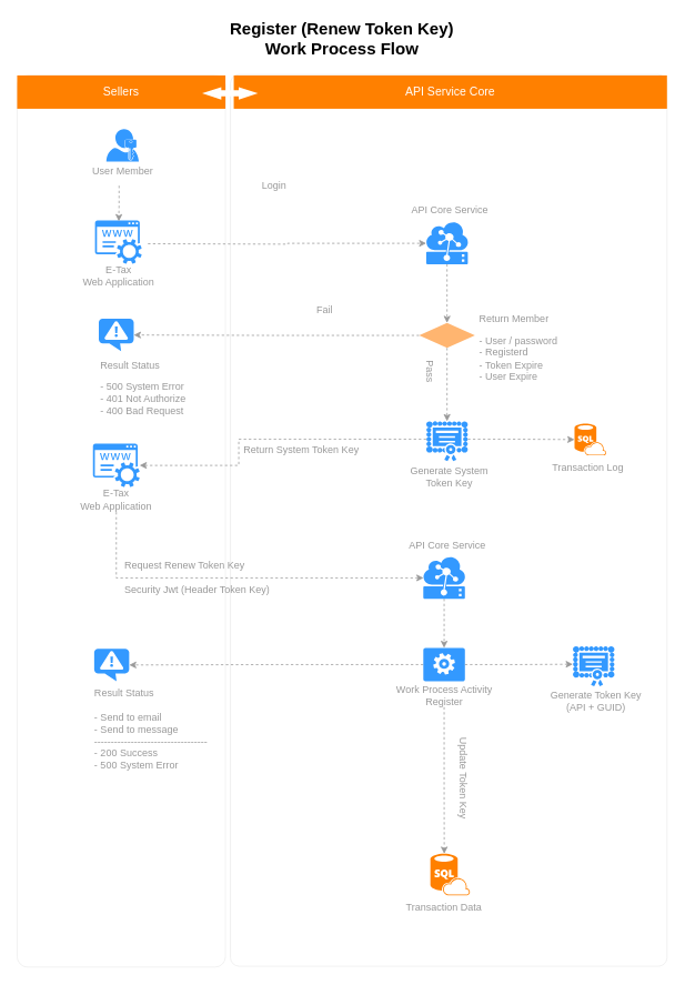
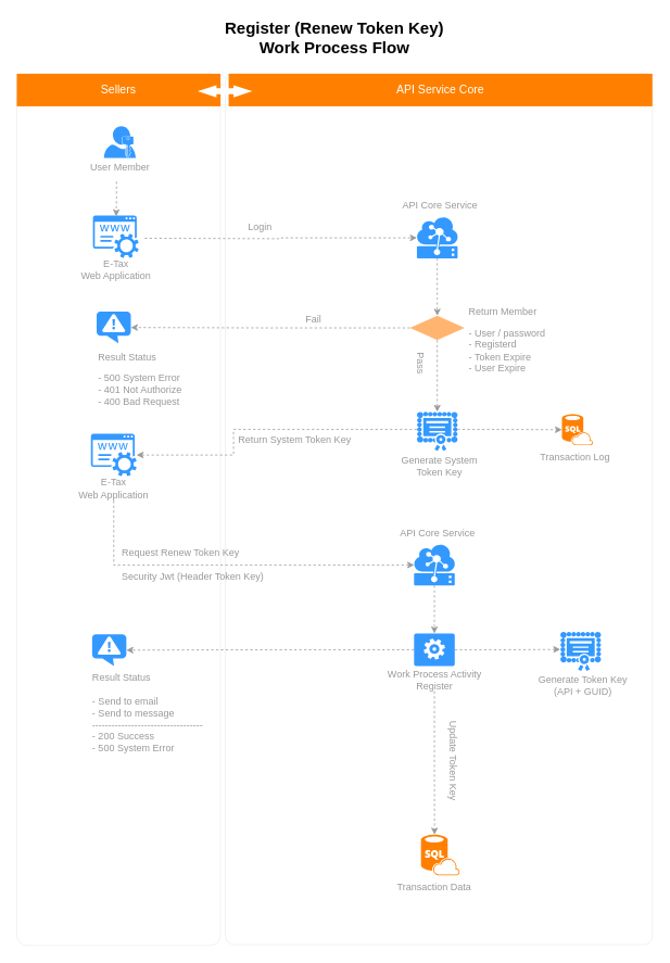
  <mxCell id="0" />
  <mxCell id="1" parent="0" />
  <mxCell id="2" value="" style="rounded=1;whiteSpace=wrap;html=1;strokeColor=#E6E6E6;strokeWidth=1;fillColor=#FFFFFF;fontFamily=Helvetica;fontSize=14;fontColor=#FFB366;opacity=75;verticalAlign=top;fontStyle=1;arcSize=2;" parent="1" vertex="1"><mxGeometry x="276" y="89" width="524" height="1070" as="geometry" /></mxCell>
  <mxCell id="3" value="" style="rounded=1;whiteSpace=wrap;html=1;strokeColor=#E6E6E6;strokeWidth=1;fillColor=#FFFFFF;fontFamily=Helvetica;fontSize=14;fontColor=#FFB366;opacity=75;verticalAlign=top;fontStyle=1;arcSize=5;" parent="1" vertex="1"><mxGeometry x="20" y="90" width="250" height="1070" as="geometry" /></mxCell>
  <mxCell id="4" value="Sellers" style="whiteSpace=wrap;html=1;dashed=1;strokeColor=none;strokeWidth=2;fillColor=#ff8000;fontFamily=Helvetica;fontSize=14;fontColor=#FFFFFF;fontStyle=0;" parent="1" vertex="1"><mxGeometry x="20" y="90" width="250" height="40" as="geometry" /></mxCell>
  <mxCell id="5" value="API Service Core" style="whiteSpace=wrap;html=1;dashed=1;strokeColor=none;strokeWidth=2;fillColor=#ff8000;fontFamily=Helvetica;fontSize=14;fontColor=#FFFFFF;fontStyle=0;" parent="1" vertex="1"><mxGeometry x="280" y="90" width="520" height="40" as="geometry" /></mxCell>
  <mxCell id="6" value="Register (Renew Token Key)&lt;br&gt;Work Process Flow" style="text;html=1;strokeColor=none;fillColor=none;align=center;verticalAlign=middle;whiteSpace=wrap;rounded=0;fontStyle=1;fontSize=20;" parent="1" vertex="1"><mxGeometry x="230" y="20" width="360" height="50" as="geometry" /></mxCell>
  <mxCell id="7" value="" style="shape=mxgraph.arrows.two_way_arrow_horizontal;html=1;verticalLabelPosition=bottom;verticalAlign=top;strokeWidth=2;strokeColor=none;dashed=1;fillColor=#FFFFFF;fontFamily=Verdana;fontSize=12;fontColor=#00BEF2" parent="1" vertex="1"><mxGeometry x="242" y="104" width="67" height="15" as="geometry" /></mxCell>
  <mxCell id="8" style="edgeStyle=orthogonalEdgeStyle;rounded=0;orthogonalLoop=1;jettySize=auto;html=1;fontSize=14;strokeColor=#999999;dashed=1;" parent="1" target="17" edge="1"><mxGeometry relative="1" as="geometry"><mxPoint x="403" y="294.5" as="targetPoint" /><mxPoint x="177" y="292" as="sourcePoint" /></mxGeometry></mxCell>
  <mxCell id="9" value="" style="group" parent="1" vertex="1" connectable="0"><mxGeometry x="86.5" y="154.5" width="120" height="60.5" as="geometry" /></mxCell>
  <mxCell id="10" value="" style="pointerEvents=1;shadow=0;dashed=0;html=1;strokeColor=none;labelPosition=center;verticalLabelPosition=bottom;verticalAlign=top;align=center;shape=mxgraph.mscae.enterprise.user_permissions;fillColor=#3399FF;fontSize=14;" parent="9" vertex="1"><mxGeometry x="40.5" width="39" height="39" as="geometry" /></mxCell>
  <mxCell id="11" value="&lt;font color=&quot;#999999&quot; style=&quot;font-size: 12px&quot;&gt;User Member&lt;/font&gt;" style="text;html=1;strokeColor=none;fillColor=none;align=center;verticalAlign=middle;whiteSpace=wrap;rounded=0;fontSize=12;" parent="9" vertex="1"><mxGeometry y="40.5" width="120" height="20" as="geometry" /></mxCell>
  <mxCell id="12" value="" style="group" parent="1" vertex="1" connectable="0"><mxGeometry x="658" y="772" width="114" height="81" as="geometry" /></mxCell>
  <mxCell id="13" value="" style="pointerEvents=1;shadow=0;dashed=0;html=1;strokeColor=none;labelPosition=center;verticalLabelPosition=bottom;verticalAlign=top;align=center;shape=mxgraph.mscae.intune.inventory_license;fillColor=#3399FF;fontSize=14;" parent="12" vertex="1"><mxGeometry x="29" y="3" width="50" height="48" as="geometry" /></mxCell>
  <mxCell id="14" value="Generate Token Key&lt;br&gt;(API + GUID)&lt;br&gt;" style="text;html=1;strokeColor=none;fillColor=none;align=center;verticalAlign=middle;whiteSpace=wrap;rounded=0;fontSize=12;fontColor=#999999;" parent="12" vertex="1"><mxGeometry y="54" width="114" height="30" as="geometry" /></mxCell>
- <mxCell id="15" value="Login" style="text;html=1;strokeColor=none;fillColor=none;align=left;verticalAlign=middle;whiteSpace=wrap;rounded=0;fontSize=12;fontColor=#999999;" parent="1" vertex="1"><mxGeometry x="312" y="213" width="59" height="20" as="geometry" /></mxCell>
+ <mxCell id="15" value="Login" style="text;html=1;strokeColor=none;fillColor=none;align=left;verticalAlign=middle;whiteSpace=wrap;rounded=0;fontSize=12;fontColor=#999999;" parent="1" vertex="1"><mxGeometry x="302" y="268" width="59" height="20" as="geometry" /></mxCell>
  <mxCell id="16" style="edgeStyle=orthogonalEdgeStyle;rounded=0;orthogonalLoop=1;jettySize=auto;html=1;exitX=0.5;exitY=1;exitDx=0;exitDy=0;exitPerimeter=0;entryX=0.5;entryY=0;entryDx=0;entryDy=0;dashed=1;strokeColor=#999999;" parent="1" source="17" target="26" edge="1"><mxGeometry relative="1" as="geometry" /></mxCell>
  <mxCell id="17" value="" style="shadow=0;dashed=0;html=1;strokeColor=none;labelPosition=center;verticalLabelPosition=bottom;verticalAlign=top;align=center;shape=mxgraph.mscae.cloud.iot_edge;fillColor=#3399FF;pointerEvents=1;fontSize=12;fontColor=#999999;" parent="1" vertex="1"><mxGeometry x="511" y="266.5" width="50" height="50" as="geometry" /></mxCell>
  <mxCell id="18" value="API Core Service" style="text;html=1;strokeColor=none;fillColor=none;align=center;verticalAlign=middle;whiteSpace=wrap;rounded=0;fontSize=12;fontColor=#999999;" parent="1" vertex="1"><mxGeometry x="489" y="237.5" width="101" height="29" as="geometry" /></mxCell>
  <mxCell id="19" value="" style="verticalLabelPosition=bottom;html=1;verticalAlign=top;align=center;strokeColor=none;fillColor=#3399FF;shape=mxgraph.azure.notification_topic;fontSize=12;fontColor=#999999;" parent="1" vertex="1"><mxGeometry x="112.5" y="778" width="42" height="39" as="geometry" /></mxCell>
  <mxCell id="20" value="" style="group" parent="1" vertex="1" connectable="0"><mxGeometry x="485" y="1024" width="108" height="79" as="geometry" /></mxCell>
  <mxCell id="21" value="" style="group" parent="20" vertex="1" connectable="0"><mxGeometry width="108" height="79" as="geometry" /></mxCell>
  <mxCell id="22" value="Transaction Data" style="text;html=1;strokeColor=none;fillColor=none;align=left;verticalAlign=middle;whiteSpace=wrap;rounded=0;fontSize=12;fontColor=#999999;" parent="21" vertex="1"><mxGeometry y="50" width="108" height="29" as="geometry" /></mxCell>
  <mxCell id="23" value="" style="verticalLabelPosition=bottom;html=1;verticalAlign=top;align=center;strokeColor=none;fillColor=#FF8000;shape=mxgraph.azure.sql_database_sql_azure;fontSize=12;fontColor=#999999;" parent="21" vertex="1"><mxGeometry x="31" width="47.5" height="50" as="geometry" /></mxCell>
  <mxCell id="24" style="edgeStyle=orthogonalEdgeStyle;rounded=0;orthogonalLoop=1;jettySize=auto;html=1;exitX=0;exitY=0.5;exitDx=0;exitDy=0;entryX=1;entryY=0.5;entryDx=0;entryDy=0;entryPerimeter=0;dashed=1;strokeColor=#999999;" parent="1" source="26" target="28" edge="1"><mxGeometry relative="1" as="geometry" /></mxCell>
  <mxCell id="25" style="edgeStyle=orthogonalEdgeStyle;rounded=0;orthogonalLoop=1;jettySize=auto;html=1;exitX=0.5;exitY=1;exitDx=0;exitDy=0;entryX=0.5;entryY=0;entryDx=0;entryDy=0;dashed=1;strokeColor=#999999;entryPerimeter=0;" parent="1" source="26" target="56" edge="1"><mxGeometry relative="1" as="geometry" /></mxCell>
  <mxCell id="26" value="" style="rhombus;whiteSpace=wrap;html=1;strokeColor=none;strokeWidth=1;fillColor=#FFB570;fontSize=12;fontColor=#999999;align=left;" parent="1" vertex="1"><mxGeometry x="502.5" y="387" width="67" height="30" as="geometry" /></mxCell>
  <mxCell id="27" value="Return Member" style="text;html=1;strokeColor=none;fillColor=none;align=left;verticalAlign=middle;whiteSpace=wrap;rounded=0;fontSize=12;fontColor=#999999;" parent="1" vertex="1"><mxGeometry x="573" y="373" width="110" height="20" as="geometry" /></mxCell>
  <mxCell id="28" value="" style="verticalLabelPosition=bottom;html=1;verticalAlign=top;align=center;strokeColor=none;fillColor=#3399FF;shape=mxgraph.azure.notification_topic;fontSize=12;fontColor=#999999;" parent="1" vertex="1"><mxGeometry x="118" y="382" width="42" height="39" as="geometry" /></mxCell>
  <mxCell id="29" value="Result Status&lt;br&gt;" style="text;html=1;strokeColor=none;fillColor=none;align=left;verticalAlign=middle;whiteSpace=wrap;rounded=0;fontSize=12;fontColor=#999999;" parent="1" vertex="1"><mxGeometry x="118" y="427" width="130" height="23" as="geometry" /></mxCell>
  <mxCell id="30" value="&lt;div style=&quot;text-align: left&quot;&gt;&lt;span&gt;Pass&lt;/span&gt;&lt;/div&gt;" style="text;html=1;strokeColor=none;fillColor=none;align=left;verticalAlign=middle;whiteSpace=wrap;rounded=0;fontSize=12;fontColor=#999999;rotation=90;" parent="1" vertex="1"><mxGeometry x="490" y="445" width="50" height="20" as="geometry" /></mxCell>
- <mxCell id="31" value="Fail" style="text;html=1;strokeColor=none;fillColor=none;align=center;verticalAlign=middle;whiteSpace=wrap;rounded=0;fontSize=12;fontColor=#999999;" parent="1" vertex="1"><mxGeometry x="285" y="362" width="209" height="20" as="geometry" /></mxCell>
+ <mxCell id="31" value="Fail" style="text;html=1;strokeColor=none;fillColor=none;align=center;verticalAlign=middle;whiteSpace=wrap;rounded=0;fontSize=12;fontColor=#999999;" parent="1" vertex="1"><mxGeometry x="280" y="382" width="209" height="20" as="geometry" /></mxCell>
  <mxCell id="32" value="Result Status&lt;br&gt;&lt;br&gt;- Send to email&lt;br&gt;- Send to message&lt;br&gt;----------------------------------&lt;br&gt;- 200 Success&lt;br&gt;- 500 System Error&lt;br&gt;" style="text;html=1;strokeColor=none;fillColor=none;align=left;verticalAlign=middle;whiteSpace=wrap;rounded=0;fontSize=12;fontColor=#999999;" parent="1" vertex="1"><mxGeometry x="111" y="820.5" width="143" height="108" as="geometry" /></mxCell>
  <mxCell id="33" value="" style="group" parent="1" vertex="1" connectable="0"><mxGeometry x="86.5" y="294" width="110" height="82" as="geometry" /></mxCell>
  <mxCell id="34" value="" style="pointerEvents=1;shadow=0;dashed=0;html=1;strokeColor=none;fillColor=#3399FF;labelPosition=center;verticalLabelPosition=bottom;verticalAlign=top;outlineConnect=0;align=center;shape=mxgraph.office.services.registrar_service;" parent="33" vertex="1"><mxGeometry x="27" y="-30" width="56" height="52" as="geometry" /></mxCell>
  <mxCell id="35" value="E-Tax &lt;br&gt;Web Application" style="text;html=1;strokeColor=none;fillColor=none;align=center;verticalAlign=middle;whiteSpace=wrap;rounded=0;fontSize=12;fontColor=#999999;" parent="33" vertex="1"><mxGeometry y="22" width="110" height="30" as="geometry" /></mxCell>
  <mxCell id="36" style="edgeStyle=orthogonalEdgeStyle;rounded=0;orthogonalLoop=1;jettySize=auto;html=1;exitX=0.5;exitY=1;exitDx=0;exitDy=0;dashed=1;strokeColor=#999999;" parent="1" edge="1"><mxGeometry relative="1" as="geometry"><mxPoint x="142.333" y="222.333" as="sourcePoint" /><mxPoint x="142" y="265" as="targetPoint" /><Array as="points"><mxPoint x="142" y="245" /><mxPoint x="142" y="245" /></Array></mxGeometry></mxCell>
  <mxCell id="37" value="" style="group" parent="1" vertex="1" connectable="0"><mxGeometry x="84" y="562" width="110" height="82" as="geometry" /></mxCell>
  <mxCell id="38" value="" style="pointerEvents=1;shadow=0;dashed=0;html=1;strokeColor=none;fillColor=#3399FF;labelPosition=center;verticalLabelPosition=bottom;verticalAlign=top;outlineConnect=0;align=center;shape=mxgraph.office.services.registrar_service;" parent="37" vertex="1"><mxGeometry x="27" y="-30" width="56" height="52" as="geometry" /></mxCell>
  <mxCell id="39" value="E-Tax &lt;br&gt;Web Application" style="text;html=1;strokeColor=none;fillColor=none;align=center;verticalAlign=middle;whiteSpace=wrap;rounded=0;fontSize=12;fontColor=#999999;" parent="37" vertex="1"><mxGeometry y="22" width="110" height="30" as="geometry" /></mxCell>
  <mxCell id="40" value="Return System Token Key" style="text;html=1;strokeColor=none;fillColor=none;align=left;verticalAlign=middle;whiteSpace=wrap;rounded=0;fontSize=12;fontColor=#999999;" parent="1" vertex="1"><mxGeometry x="289.5" y="530" width="209" height="20" as="geometry" /></mxCell>
  <mxCell id="41" value="- User / password&lt;br&gt;- Registerd&lt;br&gt;- Token Expire&lt;br&gt;- User Expire&lt;br&gt;" style="text;html=1;strokeColor=none;fillColor=none;align=left;verticalAlign=middle;whiteSpace=wrap;rounded=0;fontSize=12;fontColor=#999999;" parent="1" vertex="1"><mxGeometry x="573" y="397" width="110" height="66" as="geometry" /></mxCell>
  <mxCell id="42" style="edgeStyle=orthogonalEdgeStyle;rounded=0;orthogonalLoop=1;jettySize=auto;html=1;exitX=0.5;exitY=1;exitDx=0;exitDy=0;exitPerimeter=0;entryX=0.5;entryY=0;entryDx=0;entryDy=0;entryPerimeter=0;dashed=1;strokeColor=#999999;" parent="1" source="43" target="48" edge="1"><mxGeometry relative="1" as="geometry" /></mxCell>
  <mxCell id="43" value="" style="shadow=0;dashed=0;html=1;strokeColor=none;labelPosition=center;verticalLabelPosition=bottom;verticalAlign=top;align=center;shape=mxgraph.mscae.cloud.iot_edge;fillColor=#3399FF;pointerEvents=1;fontSize=12;fontColor=#999999;" parent="1" vertex="1"><mxGeometry x="507.5" y="668" width="50" height="50" as="geometry" /></mxCell>
  <mxCell id="44" value="API Core Service" style="text;html=1;strokeColor=none;fillColor=none;align=center;verticalAlign=middle;whiteSpace=wrap;rounded=0;fontSize=12;fontColor=#999999;" parent="1" vertex="1"><mxGeometry x="485.5" y="639" width="101" height="29" as="geometry" /></mxCell>
  <mxCell id="45" style="edgeStyle=orthogonalEdgeStyle;rounded=0;orthogonalLoop=1;jettySize=auto;html=1;exitX=0.5;exitY=1;exitDx=0;exitDy=0;entryX=0.005;entryY=0.5;entryDx=0;entryDy=0;entryPerimeter=0;dashed=1;strokeColor=#999999;" parent="1" source="39" target="43" edge="1"><mxGeometry relative="1" as="geometry"><mxPoint x="139" y="652" as="sourcePoint" /></mxGeometry></mxCell>
  <mxCell id="46" value="Request Renew Token Key" style="text;html=1;strokeColor=none;fillColor=none;align=left;verticalAlign=middle;whiteSpace=wrap;rounded=0;fontSize=12;fontColor=#999999;" parent="1" vertex="1"><mxGeometry x="147" y="668" width="166" height="20" as="geometry" /></mxCell>
  <mxCell id="47" style="edgeStyle=orthogonalEdgeStyle;rounded=0;orthogonalLoop=1;jettySize=auto;html=1;exitX=0;exitY=0.5;exitDx=0;exitDy=0;exitPerimeter=0;entryX=1;entryY=0.5;entryDx=0;entryDy=0;entryPerimeter=0;dashed=1;strokeColor=#999999;" parent="1" source="48" target="19" edge="1"><mxGeometry relative="1" as="geometry" /></mxCell>
  <mxCell id="48" value="" style="verticalLabelPosition=bottom;html=1;verticalAlign=top;align=center;strokeColor=none;fillColor=#3399FF;shape=mxgraph.azure.worker_role;fontSize=12;fontColor=#999999;" parent="1" vertex="1"><mxGeometry x="507.5" y="777" width="50" height="40" as="geometry" /></mxCell>
  <mxCell id="49" style="edgeStyle=orthogonalEdgeStyle;rounded=0;orthogonalLoop=1;jettySize=auto;html=1;exitX=1;exitY=0.5;exitDx=0;exitDy=0;entryX=0;entryY=0.45;entryDx=0;entryDy=0;entryPerimeter=0;dashed=1;strokeColor=#999999;exitPerimeter=0;" parent="1" source="48" target="13" edge="1"><mxGeometry relative="1" as="geometry" /></mxCell>
  <mxCell id="50" value="Work Process Activity&lt;br&gt;Register" style="text;html=1;strokeColor=none;fillColor=none;align=center;verticalAlign=middle;whiteSpace=wrap;rounded=0;fontSize=12;fontColor=#999999;" parent="1" vertex="1"><mxGeometry x="452.5" y="819" width="160" height="29" as="geometry" /></mxCell>
  <mxCell id="51" style="edgeStyle=orthogonalEdgeStyle;rounded=0;orthogonalLoop=1;jettySize=auto;html=1;exitX=0.5;exitY=1;exitDx=0;exitDy=0;entryX=0.35;entryY=0;entryDx=0;entryDy=0;entryPerimeter=0;dashed=1;strokeColor=#999999;" parent="1" source="50" target="23" edge="1"><mxGeometry relative="1" as="geometry" /></mxCell>
  <mxCell id="52" value="Update Token Key&lt;br&gt;" style="text;html=1;strokeColor=none;fillColor=none;align=center;verticalAlign=middle;whiteSpace=wrap;rounded=0;fontSize=12;fontColor=#999999;rotation=90;" parent="1" vertex="1"><mxGeometry x="500" y="921" width="111" height="25" as="geometry" /></mxCell>
  <mxCell id="53" value="- 500 System Error&lt;br&gt;- 401 Not Authorize&lt;br&gt;- 400 Bad Request&lt;br&gt;" style="text;html=1;strokeColor=none;fillColor=none;align=left;verticalAlign=middle;whiteSpace=wrap;rounded=0;fontSize=12;fontColor=#999999;" parent="1" vertex="1"><mxGeometry x="118" y="451" width="115" height="53" as="geometry" /></mxCell>
  <mxCell id="54" value="Security Jwt (Header Token Key)" style="text;html=1;strokeColor=none;fillColor=none;align=left;verticalAlign=middle;whiteSpace=wrap;rounded=0;fontSize=12;fontColor=#999999;" parent="1" vertex="1"><mxGeometry x="147" y="698" width="215" height="20" as="geometry" /></mxCell>
  <mxCell id="55" value="" style="group" vertex="1" connectable="0" parent="1"><mxGeometry x="482" y="502" width="114" height="81" as="geometry" /></mxCell>
  <mxCell id="56" value="" style="pointerEvents=1;shadow=0;dashed=0;html=1;strokeColor=none;labelPosition=center;verticalLabelPosition=bottom;verticalAlign=top;align=center;shape=mxgraph.mscae.intune.inventory_license;fillColor=#3399FF;fontSize=14;" vertex="1" parent="55"><mxGeometry x="29" y="3" width="50" height="48" as="geometry" /></mxCell>
  <mxCell id="57" value="Generate System&lt;br&gt;Token Key&lt;br&gt;" style="text;html=1;strokeColor=none;fillColor=none;align=center;verticalAlign=middle;whiteSpace=wrap;rounded=0;fontSize=12;fontColor=#999999;" vertex="1" parent="55"><mxGeometry y="55" width="114" height="30" as="geometry" /></mxCell>
  <mxCell id="58" style="edgeStyle=orthogonalEdgeStyle;rounded=0;orthogonalLoop=1;jettySize=auto;html=1;exitX=0;exitY=0.45;exitDx=0;exitDy=0;exitPerimeter=0;dashed=1;strokeColor=#999999;" edge="1" parent="1" source="56" target="38"><mxGeometry relative="1" as="geometry"><Array as="points"><mxPoint x="286" y="527" /><mxPoint x="286" y="558" /></Array></mxGeometry></mxCell>
  <mxCell id="59" value="" style="group" vertex="1" connectable="0" parent="1"><mxGeometry x="658" y="508" width="95" height="67" as="geometry" /></mxCell>
  <mxCell id="60" value="Transaction Log" style="text;html=1;strokeColor=none;fillColor=none;align=center;verticalAlign=middle;whiteSpace=wrap;rounded=0;fontSize=12;fontColor=#999999;" vertex="1" parent="59"><mxGeometry y="38" width="95" height="29" as="geometry" /></mxCell>
  <mxCell id="61" value="" style="verticalLabelPosition=bottom;html=1;verticalAlign=top;align=center;strokeColor=none;fillColor=#FF8000;shape=mxgraph.azure.sql_database_sql_azure;fontSize=12;fontColor=#999999;" vertex="1" parent="59"><mxGeometry x="31" width="38" height="38" as="geometry" /></mxCell>
  <mxCell id="62" style="edgeStyle=orthogonalEdgeStyle;rounded=0;orthogonalLoop=1;jettySize=auto;html=1;exitX=1;exitY=0.45;exitDx=0;exitDy=0;exitPerimeter=0;entryX=0;entryY=0.5;entryDx=0;entryDy=0;entryPerimeter=0;dashed=1;strokeColor=#999999;" edge="1" parent="1" source="56" target="61"><mxGeometry relative="1" as="geometry" /></mxCell>
